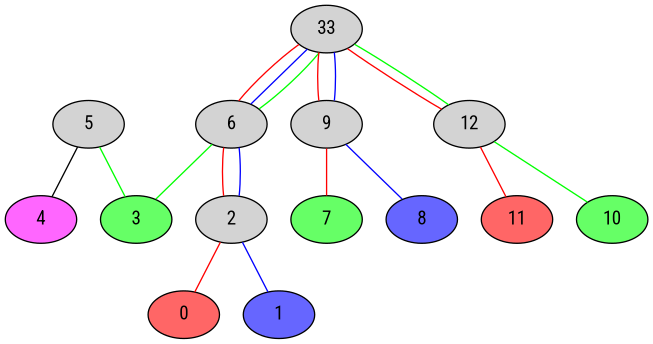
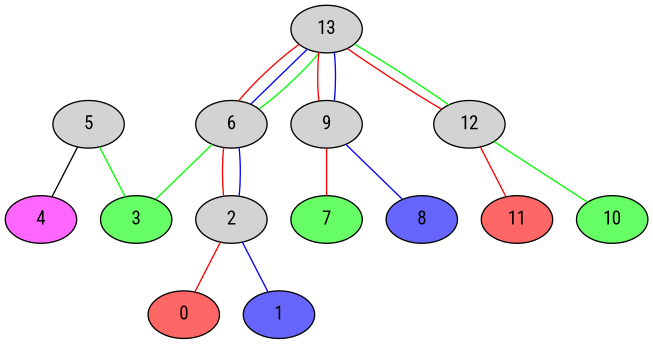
  digraph {
    fontname="Roboto Condensed"
    node [fontname="Roboto Condensed" style=filled]
    edge [arrowhead=none color="#ff0000" fontname="Roboto Condensed"]
    0 [fillcolor="#ff6666"]
    7 [fillcolor="#66ff66"]
    11 [fillcolor="#ff6666"]
    1 [fillcolor="#6666ff"]
    8 [fillcolor="#6666ff"]
    3 [fillcolor="#66ff66"]
    10 [fillcolor="#66ff66"]
    4 [fillcolor="#ff66ff"]
    2
    6
-   13 [label=33]
+   13
    9
    12
    5
    subgraph sub_1 {
      0
      7
      11
    }
    subgraph sub_2 {
      1
      8
    }
    subgraph sub_3 {
      3
      10
    }
    subgraph sub_4 {
      4
    }
    subgraph sub_5 {
      0
      7
      11
      2
      6
      13
      9
      12
    }
    subgraph sub_6 {
      1
      8
      2
      6
      13
      9
    }
    subgraph sub_7 {
      3
      10
      6
      13
      12
      5
    }
    2 -> 0
    2 -> 1 [color="#0000ff"]
    6 -> 3 [color="#00ff00"]
    6 -> 2
    6 -> 2 [color="#0000ff"]
    13 -> 6
    13 -> 6 [color="#0000ff"]
    13 -> 6 [color="#00ff00"]
    13 -> 9
    13 -> 9 [color="#0000ff"]
    13 -> 12
    13 -> 12 [color="#00ff00"]
    9 -> 7
    9 -> 8 [color="#0000ff"]
    12 -> 11
    12 -> 10 [color="#00ff00"]
    5 -> 3 [color="#00ff00"]
    5 -> 4 [color=""]
  }
